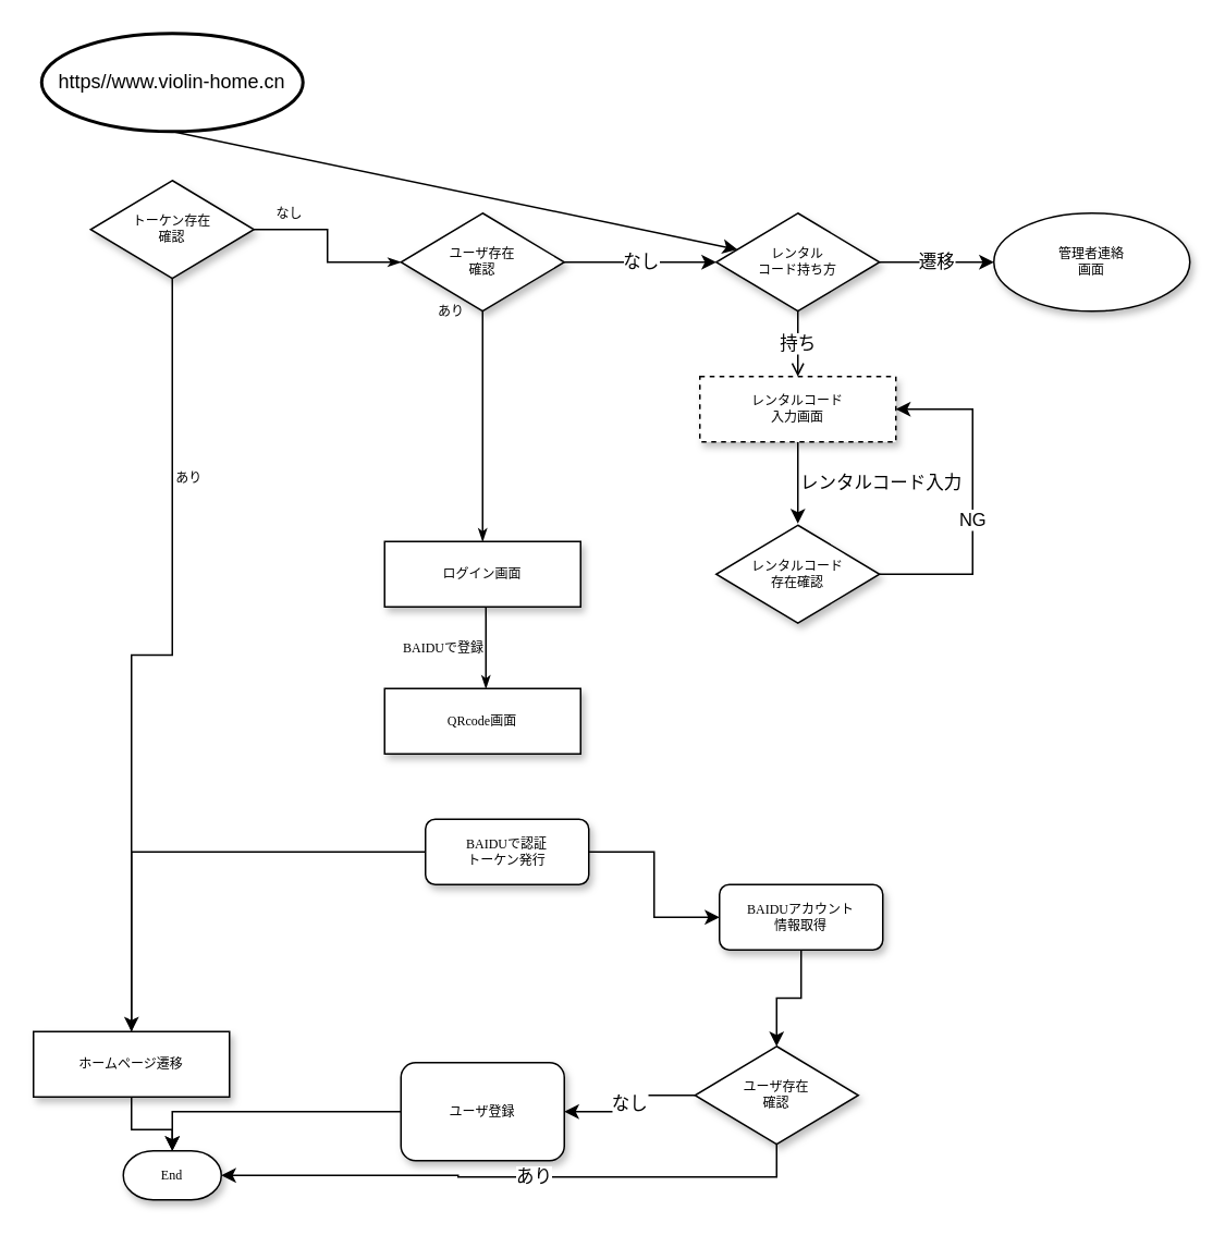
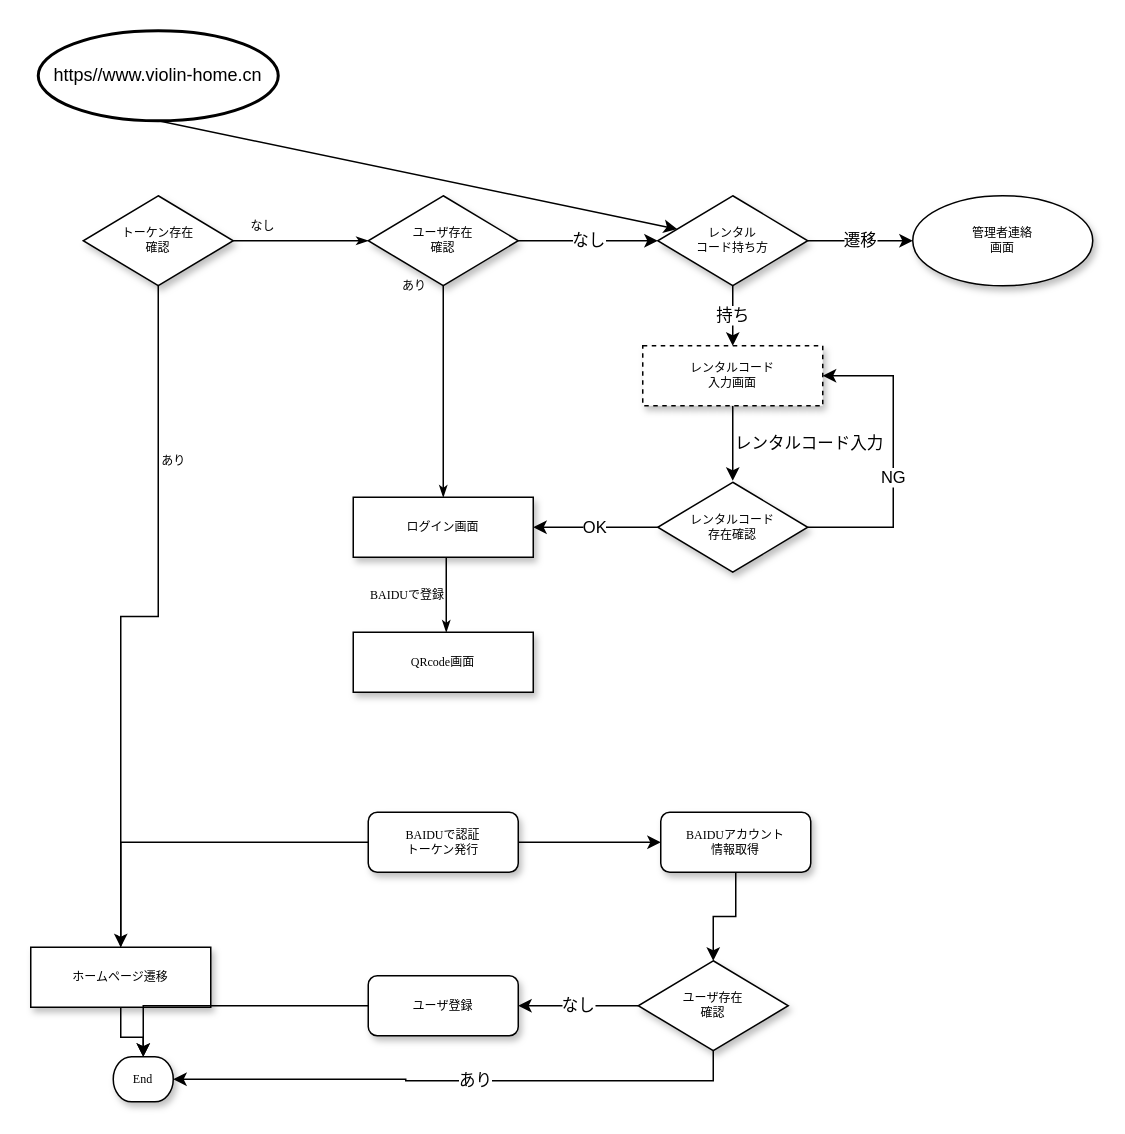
  <mxCell id="0" />
  <mxCell id="1" parent="0" />
  <mxCell id="2" value="なし" style="edgeStyle=orthogonalEdgeStyle;rounded=0;html=1;labelBackgroundColor=none;startSize=5;endArrow=classicThin;endFill=1;endSize=5;jettySize=auto;orthogonalLoop=1;strokeWidth=1;fontFamily=Verdana;fontSize=8;labelPosition=right;verticalLabelPosition=middle;align=left;verticalAlign=middle;" parent="1" source="4" target="7" edge="1"><mxGeometry x="-0.778" y="10" relative="1" as="geometry"><mxPoint as="offset" /></mxGeometry></mxCell>
  <mxCell id="3" value="あり" style="edgeStyle=orthogonalEdgeStyle;rounded=0;html=1;labelBackgroundColor=none;startSize=5;endArrow=classicThin;endFill=1;endSize=5;jettySize=auto;orthogonalLoop=1;strokeWidth=1;fontFamily=Verdana;fontSize=8" parent="1" source="4" target="15" edge="1"><mxGeometry x="-0.5" y="10" relative="1" as="geometry"><mxPoint as="offset" /><mxPoint x="105" y="230" as="targetPoint" /></mxGeometry></mxCell>
- <mxCell id="4" value="トーケン存在&lt;br&gt;確認" style="rhombus;whiteSpace=wrap;html=1;rounded=0;shadow=1;labelBackgroundColor=none;strokeWidth=1;fontFamily=Verdana;fontSize=8;align=center;" parent="1" vertex="1"><mxGeometry x="55" y="110" width="100" height="60" as="geometry" /></mxCell>
+ <mxCell id="4" value="トーケン存在&lt;br&gt;確認" style="rhombus;whiteSpace=wrap;html=1;rounded=0;shadow=1;labelBackgroundColor=none;strokeWidth=1;fontFamily=Verdana;fontSize=8;align=center;" parent="1" vertex="1"><mxGeometry x="55" y="130" width="100" height="60" as="geometry" /></mxCell>
  <mxCell id="5" value="あり" style="edgeStyle=orthogonalEdgeStyle;rounded=0;html=1;labelBackgroundColor=none;startSize=5;endArrow=classicThin;endFill=1;endSize=5;jettySize=auto;orthogonalLoop=1;strokeWidth=1;fontFamily=Verdana;fontSize=8;labelPosition=left;verticalLabelPosition=middle;align=right;verticalAlign=middle;" parent="1" source="7" target="9" edge="1"><mxGeometry x="-1" y="-10" relative="1" as="geometry"><mxPoint x="295" y="210" as="targetPoint" /><Array as="points" /><mxPoint as="offset" /></mxGeometry></mxCell>
  <mxCell id="6" value="なし" style="edgeStyle=orthogonalEdgeStyle;rounded=0;orthogonalLoop=1;jettySize=auto;html=1;" edge="1" parent="1" source="7" target="22"><mxGeometry relative="1" as="geometry" /></mxCell>
  <mxCell id="7" value="ユーザ存在&lt;br&gt;確認" style="rhombus;whiteSpace=wrap;html=1;rounded=0;shadow=1;labelBackgroundColor=none;strokeWidth=1;fontFamily=Verdana;fontSize=8;align=center;" parent="1" vertex="1"><mxGeometry x="245" y="130" width="100" height="60" as="geometry" /></mxCell>
  <mxCell id="8" value="BAIDUで登録" style="edgeStyle=orthogonalEdgeStyle;rounded=0;html=1;labelBackgroundColor=none;startSize=5;endArrow=classicThin;endFill=1;endSize=5;jettySize=auto;orthogonalLoop=1;strokeWidth=1;fontFamily=Verdana;fontSize=8;labelPosition=left;verticalLabelPosition=middle;align=right;verticalAlign=middle;" parent="1" edge="1"><mxGeometry relative="1" as="geometry"><mxPoint x="297" y="371" as="sourcePoint" /><mxPoint x="297" y="421" as="targetPoint" /></mxGeometry></mxCell>
  <mxCell id="9" value="ログイン画面" style="whiteSpace=wrap;html=1;rounded=0;shadow=1;labelBackgroundColor=none;strokeWidth=1;fontFamily=Verdana;fontSize=8;align=center;" parent="1" vertex="1"><mxGeometry x="235" y="331" width="120" height="40" as="geometry" /></mxCell>
  <mxCell id="10" value="QRcode画面" style="whiteSpace=wrap;html=1;rounded=0;shadow=1;labelBackgroundColor=none;strokeWidth=1;fontFamily=Verdana;fontSize=8;align=center;spacing=6;" parent="1" vertex="1"><mxGeometry x="235" y="421" width="120" height="40" as="geometry" /></mxCell>
  <mxCell id="11" value="https//www.violin-home.cn" style="strokeWidth=2;html=1;shape=mxgraph.flowchart.start_1;whiteSpace=wrap;" vertex="1" parent="1"><mxGeometry x="25" y="20" width="160" height="60" as="geometry" /></mxCell>
  <mxCell id="12" value="" style="endArrow=classic;html=1;rounded=0;exitX=0.5;exitY=1;exitDx=0;exitDy=0;exitPerimeter=0;" edge="1" parent="1" source="11" target="22"><mxGeometry width="50" height="50" relative="1" as="geometry"><mxPoint x="355" y="240" as="sourcePoint" /><mxPoint x="405" y="190" as="targetPoint" /></mxGeometry></mxCell>
  <mxCell id="13" value="" style="edgeStyle=orthogonalEdgeStyle;rounded=0;orthogonalLoop=1;jettySize=auto;html=1;exitX=0;exitY=0.5;exitDx=0;exitDy=0;" edge="1" parent="1" source="17" target="15"><mxGeometry relative="1" as="geometry"><mxPoint x="235" y="561" as="sourcePoint" /></mxGeometry></mxCell>
  <mxCell id="14" value="" style="edgeStyle=orthogonalEdgeStyle;rounded=0;orthogonalLoop=1;jettySize=auto;html=1;" edge="1" parent="1" source="15" target="26"><mxGeometry relative="1" as="geometry" /></mxCell>
  <mxCell id="15" value="ホームページ遷移" style="whiteSpace=wrap;html=1;rounded=0;shadow=1;labelBackgroundColor=none;strokeWidth=1;fontFamily=Verdana;fontSize=8;align=center;spacing=6;" vertex="1" parent="1"><mxGeometry x="20" y="631" width="120" height="40" as="geometry" /></mxCell>
  <mxCell id="16" value="" style="edgeStyle=orthogonalEdgeStyle;rounded=0;orthogonalLoop=1;jettySize=auto;html=1;" edge="1" parent="1" source="17" target="28"><mxGeometry relative="1" as="geometry" /></mxCell>
- <mxCell id="17" value="BAIDUで認証&lt;br&gt;トーケン発行" style="rounded=1;whiteSpace=wrap;html=1;shadow=1;labelBackgroundColor=none;strokeWidth=1;fontFamily=Verdana;fontSize=8;align=center;" vertex="1" parent="1"><mxGeometry x="260" y="501" width="100" height="40" as="geometry" /></mxCell>
+ <mxCell id="17" value="BAIDUで認証&lt;br&gt;トーケン発行" style="rounded=1;whiteSpace=wrap;html=1;shadow=1;labelBackgroundColor=none;strokeWidth=1;fontFamily=Verdana;fontSize=8;align=center;" vertex="1" parent="1"><mxGeometry x="245" y="541" width="100" height="40" as="geometry" /></mxCell>
  <mxCell id="18" value="レンタルコード入力" style="edgeStyle=orthogonalEdgeStyle;rounded=0;orthogonalLoop=1;jettySize=auto;html=1;labelPosition=right;verticalLabelPosition=middle;align=left;verticalAlign=middle;" edge="1" parent="1" source="19"><mxGeometry relative="1" as="geometry"><mxPoint x="488" y="320" as="targetPoint" /></mxGeometry></mxCell>
  <mxCell id="19" value="レンタルコード&lt;br&gt;入力画面" style="whiteSpace=wrap;html=1;rounded=0;shadow=1;labelBackgroundColor=none;strokeWidth=1;fontFamily=Verdana;fontSize=8;align=center;spacing=6;dashed=1;" vertex="1" parent="1"><mxGeometry x="428" y="230" width="120" height="40" as="geometry" /></mxCell>
- <mxCell id="20" value="持ち" style="edgeStyle=orthogonalEdgeStyle;rounded=0;orthogonalLoop=1;jettySize=auto;html=1;endArrow=open;" edge="1" parent="1" source="22" target="19"><mxGeometry relative="1" as="geometry" /></mxCell>
+ <mxCell id="20" value="持ち" style="edgeStyle=orthogonalEdgeStyle;rounded=0;orthogonalLoop=1;jettySize=auto;html=1;" edge="1" parent="1" source="22" target="19"><mxGeometry relative="1" as="geometry" /></mxCell>
  <mxCell id="21" value="遷移" style="edgeStyle=orthogonalEdgeStyle;rounded=0;orthogonalLoop=1;jettySize=auto;html=1;" edge="1" parent="1" source="22" target="34"><mxGeometry relative="1" as="geometry" /></mxCell>
  <mxCell id="22" value="レンタル&lt;br&gt;コード持ち方" style="rhombus;whiteSpace=wrap;html=1;rounded=0;shadow=1;labelBackgroundColor=none;strokeWidth=1;fontFamily=Verdana;fontSize=8;align=center;" vertex="1" parent="1"><mxGeometry x="438" y="130" width="100" height="60" as="geometry" /></mxCell>
+ <mxCell id="23" value="OK" style="edgeStyle=orthogonalEdgeStyle;rounded=0;orthogonalLoop=1;jettySize=auto;html=1;" edge="1" parent="1" source="24" target="9"><mxGeometry relative="1" as="geometry" /></mxCell>
  <mxCell id="24" value="レンタルコード&lt;br&gt;存在確認" style="rhombus;whiteSpace=wrap;html=1;rounded=0;shadow=1;labelBackgroundColor=none;strokeWidth=1;fontFamily=Verdana;fontSize=8;align=center;" vertex="1" parent="1"><mxGeometry x="438" y="321" width="100" height="60" as="geometry" /></mxCell>
  <mxCell id="25" value="NG" style="edgeStyle=orthogonalEdgeStyle;rounded=0;orthogonalLoop=1;jettySize=auto;html=1;entryX=1;entryY=0.5;entryDx=0;entryDy=0;exitX=1;exitY=0.5;exitDx=0;exitDy=0;labelPosition=center;verticalLabelPosition=bottom;align=center;verticalAlign=top;" edge="1" parent="1" source="24" target="19"><mxGeometry relative="1" as="geometry"><mxPoint x="448" y="361" as="sourcePoint" /><mxPoint x="365" y="361" as="targetPoint" /><Array as="points"><mxPoint x="595" y="351" /><mxPoint x="595" y="250" /></Array></mxGeometry></mxCell>
- <mxCell id="26" value="End" style="strokeWidth=1;html=1;shape=mxgraph.flowchart.terminator;whiteSpace=wrap;rounded=0;shadow=1;labelBackgroundColor=none;fontFamily=Verdana;fontSize=8;align=center;" vertex="1" parent="1"><mxGeometry x="75" y="704" width="60" height="30" as="geometry" /></mxCell>
+ <mxCell id="26" value="End" style="strokeWidth=1;html=1;shape=mxgraph.flowchart.terminator;whiteSpace=wrap;rounded=0;shadow=1;labelBackgroundColor=none;fontFamily=Verdana;fontSize=8;align=center;" vertex="1" parent="1"><mxGeometry x="75" y="704" width="40" height="30" as="geometry" /></mxCell>
  <mxCell id="27" value="" style="edgeStyle=orthogonalEdgeStyle;rounded=0;orthogonalLoop=1;jettySize=auto;html=1;entryX=0.5;entryY=0;entryDx=0;entryDy=0;" edge="1" parent="1" source="28" target="32"><mxGeometry relative="1" as="geometry" /></mxCell>
  <mxCell id="28" value="BAIDUアカウント&lt;br&gt;情報取得" style="rounded=1;whiteSpace=wrap;html=1;shadow=1;labelBackgroundColor=none;strokeWidth=1;fontFamily=Verdana;fontSize=8;align=center;" vertex="1" parent="1"><mxGeometry x="440" y="541" width="100" height="40" as="geometry" /></mxCell>
  <mxCell id="29" value="" style="edgeStyle=orthogonalEdgeStyle;rounded=0;orthogonalLoop=1;jettySize=auto;html=1;entryX=0.5;entryY=0;entryDx=0;entryDy=0;entryPerimeter=0;" edge="1" parent="1" source="30" target="26"><mxGeometry relative="1" as="geometry" /></mxCell>
- <mxCell id="30" value="ユーザ登録" style="rounded=1;whiteSpace=wrap;html=1;shadow=1;labelBackgroundColor=none;strokeWidth=1;fontFamily=Verdana;fontSize=8;align=center;" vertex="1" parent="1"><mxGeometry x="245" y="650" width="100" height="60" as="geometry" /></mxCell>
+ <mxCell id="30" value="ユーザ登録" style="rounded=1;whiteSpace=wrap;html=1;shadow=1;labelBackgroundColor=none;strokeWidth=1;fontFamily=Verdana;fontSize=8;align=center;" vertex="1" parent="1"><mxGeometry x="245" y="650" width="100" height="40" as="geometry" /></mxCell>
  <mxCell id="31" value="なし" style="edgeStyle=orthogonalEdgeStyle;rounded=0;orthogonalLoop=1;jettySize=auto;html=1;" edge="1" parent="1" source="32" target="30"><mxGeometry relative="1" as="geometry" /></mxCell>
  <mxCell id="32" value="ユーザ存在&lt;br&gt;確認" style="rhombus;whiteSpace=wrap;html=1;rounded=0;shadow=1;labelBackgroundColor=none;strokeWidth=1;fontFamily=Verdana;fontSize=8;align=center;" vertex="1" parent="1"><mxGeometry x="425" y="640" width="100" height="60" as="geometry" /></mxCell>
  <mxCell id="33" value="あり" style="edgeStyle=orthogonalEdgeStyle;rounded=0;orthogonalLoop=1;jettySize=auto;html=1;entryX=1;entryY=0.5;entryDx=0;entryDy=0;entryPerimeter=0;exitX=0.5;exitY=1;exitDx=0;exitDy=0;labelPosition=right;verticalLabelPosition=middle;align=left;verticalAlign=middle;" edge="1" parent="1" source="32" target="26"><mxGeometry relative="1" as="geometry"><mxPoint x="485" y="687" as="sourcePoint" /><mxPoint x="485" y="746" as="targetPoint" /></mxGeometry></mxCell>
  <mxCell id="34" value="管理者連絡&lt;br&gt;画面" style="ellipse;whiteSpace=wrap;html=1;fontSize=8;fontFamily=Verdana;shadow=1;labelBackgroundColor=none;strokeWidth=1;" vertex="1" parent="1"><mxGeometry x="608" y="130" width="120" height="60" as="geometry" /></mxCell>
